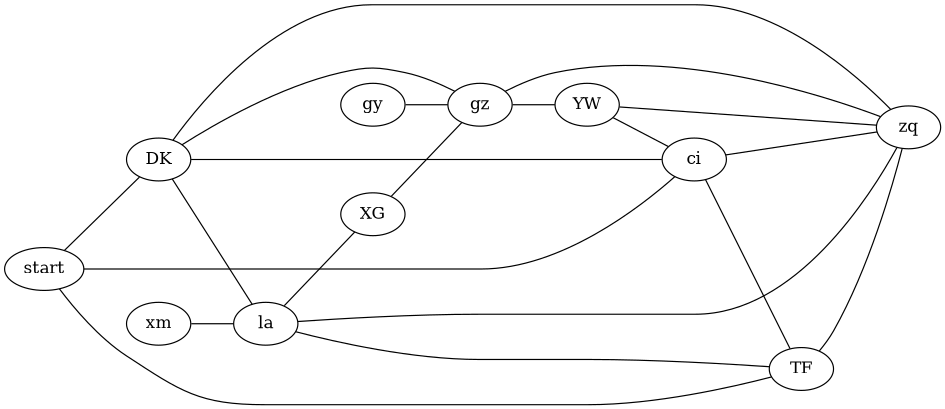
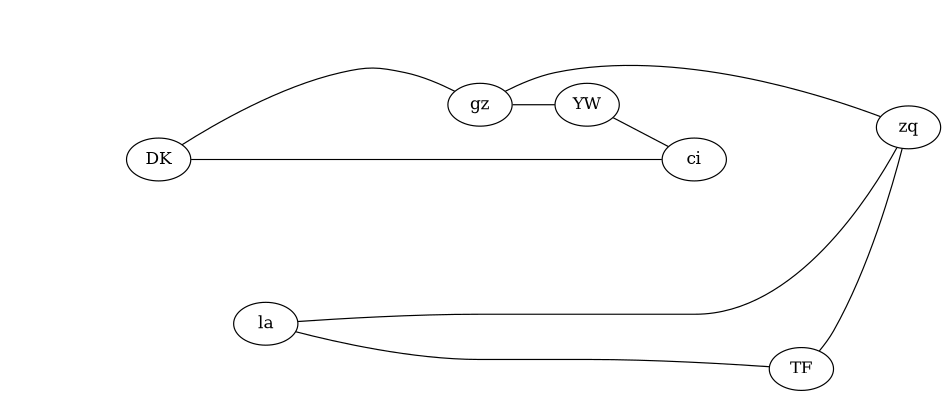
  graph {
    rankdir=LR
-   start
    DK
    TF
    la
    zq
    YW
    ci
-   gy
    gz
-   XG
-   xm
-   start -- DK
-   start -- TF
-   DK -- la
-   DK -- zq
    TF -- la
    TF -- zq
-   la -- XG
    zq -- la
-   zq -- YW
-   zq -- ci
    zq -- gz
    YW -- ci
-   ci -- start
    ci -- DK
-   ci -- TF
-   gy -- gz
    gz -- DK
    gz -- YW
-   XG -- gz
-   xm -- la
  }
